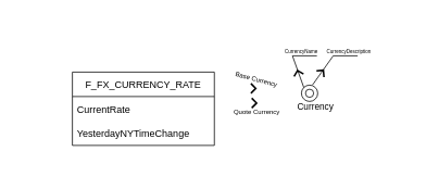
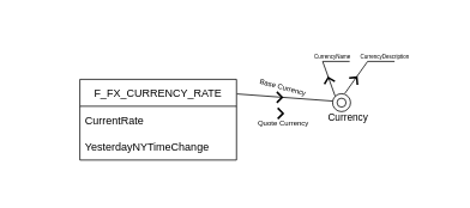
  <mxCell id="0" />
  <mxCell id="1" parent="0" />
  <mxCell id="2" value="F_FX_CURRENCY_RATE" style="swimlane;fontStyle=0;childLayout=stackLayout;horizontal=1;startSize=30;horizontalStack=0;resizeParent=1;resizeParentMax=0;resizeLast=0;collapsible=1;marginBottom=0;" parent="1" vertex="1"><mxGeometry x="88" y="88" width="174.18" height="90" as="geometry" /></mxCell>
  <mxCell id="3" value="CurrentRate" style="text;strokeColor=none;fillColor=none;align=left;verticalAlign=middle;spacingLeft=4;spacingRight=4;overflow=hidden;points=[[0,0.5],[1,0.5]];portConstraint=eastwest;rotatable=0;" parent="2" vertex="1"><mxGeometry y="30" width="174.18" height="30" as="geometry" /></mxCell>
  <mxCell id="4" value="YesterdayNYTimeChange" style="text;strokeColor=none;fillColor=none;align=left;verticalAlign=middle;spacingLeft=4;spacingRight=4;overflow=hidden;points=[[0,0.5],[1,0.5]];portConstraint=eastwest;rotatable=0;" parent="2" vertex="1"><mxGeometry y="60" width="174.18" height="30" as="geometry" /></mxCell>
  <mxCell id="5" value="" style="group" parent="1" vertex="1" connectable="0"><mxGeometry x="328" y="98" width="61" height="35" as="geometry" /></mxCell>
  <mxCell id="6" value=" " style="ellipse;whiteSpace=wrap;html=1;aspect=fixed;direction=south;" parent="5" vertex="1"><mxGeometry x="41" y="6" width="20" height="20" as="geometry" /></mxCell>
  <mxCell id="7" value="&lt;font style=&quot;font-size: 11px;&quot;&gt;Currency&lt;br&gt;&lt;/font&gt;" style="text;html=1;align=center;verticalAlign=middle;resizable=0;points=[];autosize=1;strokeColor=none;fillColor=none;fontSize=8;" parent="1" vertex="1"><mxGeometry x="351" y="116" width="70" height="30" as="geometry" /></mxCell>
+ <mxCell id="8" value="" style="endArrow=none;html=1;strokeColor=default;rounded=0;startArrow=none;startFill=0;exitX=0.257;exitY=-0.126;exitDx=0;exitDy=0;exitPerimeter=0;entryX=1.003;entryY=0.181;entryDx=0;entryDy=0;entryPerimeter=0;" parent="1" source="7" target="2" edge="1"><mxGeometry width="50" height="50" relative="1" as="geometry"><mxPoint x="305.72" y="285.17" as="sourcePoint" /><mxPoint x="228.18" y="133" as="targetPoint" /></mxGeometry></mxCell>
  <mxCell id="9" value="" style="html=1;verticalLabelPosition=bottom;labelBackgroundColor=#ffffff;verticalAlign=top;shadow=0;dashed=0;strokeWidth=2;shape=mxgraph.ios7.misc.up;strokeColor=#000000;fillColor=#000000;rotation=90;" parent="1" vertex="1"><mxGeometry x="304" y="105" width="12" height="6" as="geometry" /></mxCell>
  <mxCell id="10" value="" style="endArrow=none;html=1;rounded=0;fontSize=11;strokeColor=default;strokeWidth=1;entryX=0;entryY=1;entryDx=0;entryDy=0;" parent="1" target="6" edge="1"><mxGeometry width="50" height="50" relative="1" as="geometry"><mxPoint x="358" y="68" as="sourcePoint" /><mxPoint x="328" y="188" as="targetPoint" /></mxGeometry></mxCell>
  <mxCell id="11" value="" style="html=1;verticalLabelPosition=bottom;labelBackgroundColor=#ffffff;verticalAlign=top;shadow=0;dashed=0;strokeWidth=2;shape=mxgraph.ios7.misc.up;strokeColor=#000000;fillColor=#000000;rotation=-15;" parent="1" vertex="1"><mxGeometry x="359" y="86" width="12" height="6" as="geometry" /></mxCell>
  <mxCell id="12" value="" style="endArrow=none;html=1;rounded=0;fontSize=11;strokeColor=default;strokeWidth=1;" parent="1" edge="1"><mxGeometry width="50" height="50" relative="1" as="geometry"><mxPoint x="358" y="68" as="sourcePoint" /><mxPoint x="388" y="68" as="targetPoint" /></mxGeometry></mxCell>
  <mxCell id="13" value="" style="endArrow=none;html=1;rounded=0;fontSize=11;strokeColor=default;strokeWidth=1;entryX=-0.007;entryY=0.323;entryDx=0;entryDy=0;entryPerimeter=0;" parent="1" target="6" edge="1"><mxGeometry width="50" height="50" relative="1" as="geometry"><mxPoint x="408" y="68" as="sourcePoint" /><mxPoint x="431.929" y="116.929" as="targetPoint" /></mxGeometry></mxCell>
  <mxCell id="14" value="" style="html=1;verticalLabelPosition=bottom;labelBackgroundColor=#ffffff;verticalAlign=top;shadow=0;dashed=0;strokeWidth=2;shape=mxgraph.ios7.misc.up;strokeColor=#000000;fillColor=#000000;rotation=40;" parent="1" vertex="1"><mxGeometry x="388" y="85" width="12" height="6" as="geometry" /></mxCell>
  <mxCell id="15" value="" style="endArrow=none;html=1;rounded=0;fontSize=11;strokeColor=default;strokeWidth=1;" parent="1" edge="1"><mxGeometry width="50" height="50" relative="1" as="geometry"><mxPoint x="438" y="68" as="sourcePoint" /><mxPoint x="408" y="68" as="targetPoint" /></mxGeometry></mxCell>
  <mxCell id="16" value="&lt;font style=&quot;font-size: 6px;&quot;&gt;CurrencyDescription&lt;/font&gt;" style="text;html=1;align=center;verticalAlign=middle;resizable=0;points=[];autosize=1;strokeColor=none;fillColor=none;fontSize=11;" parent="1" vertex="1"><mxGeometry x="387" y="46" width="80" height="30" as="geometry" /></mxCell>
  <mxCell id="17" value="&lt;div&gt;CurrencyName&lt;/div&gt;" style="text;whiteSpace=wrap;html=1;fontSize=6;" parent="1" vertex="1"><mxGeometry x="347" y="53" width="57" height="12" as="geometry" /></mxCell>
  <mxCell id="18" value=" " style="ellipse;whiteSpace=wrap;html=1;aspect=fixed;direction=west;" parent="1" vertex="1"><mxGeometry x="374" y="109" width="10" height="10" as="geometry" /></mxCell>
  <mxCell id="19" value="&lt;div&gt;&lt;font style=&quot;font-size: 8px;&quot;&gt;Base Currency&lt;/font&gt;&lt;/div&gt;" style="text;html=1;align=center;verticalAlign=middle;resizable=0;points=[];autosize=1;strokeColor=none;fillColor=none;rotation=15;" parent="1" vertex="1"><mxGeometry x="274" y="81" width="80" height="30" as="geometry" /></mxCell>
  <mxCell id="20" value="" style="html=1;verticalLabelPosition=bottom;labelBackgroundColor=#ffffff;verticalAlign=top;shadow=0;dashed=0;strokeWidth=2;shape=mxgraph.ios7.misc.up;strokeColor=#000000;fillColor=#000000;rotation=90;" parent="1" vertex="1"><mxGeometry x="305" y="123" width="12" height="6" as="geometry" /></mxCell>
  <mxCell id="21" value="&lt;div&gt;&lt;font style=&quot;font-size: 8px;&quot;&gt;Quote Currency&lt;/font&gt;&lt;/div&gt;" style="text;html=1;align=center;verticalAlign=middle;resizable=0;points=[];autosize=1;strokeColor=none;fillColor=none;rotation=0;" parent="1" vertex="1"><mxGeometry x="274" y="121" width="80" height="30" as="geometry" /></mxCell>
  <mxCell id="22" value="Text" style="text;html=1;align=center;verticalAlign=middle;resizable=0;points=[];autosize=1;fontColor=none;noLabel=1;" parent="1" vertex="1"><mxGeometry x="20" y="180" width="50" height="30" as="geometry" /></mxCell>
  <mxCell id="23" value="Text" style="text;html=1;align=center;verticalAlign=middle;resizable=0;points=[];autosize=1;strokeColor=none;fillColor=none;fontColor=none;noLabel=1;" parent="1" vertex="1"><mxGeometry x="450" y="20" width="50" height="30" as="geometry" /></mxCell>
